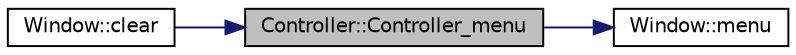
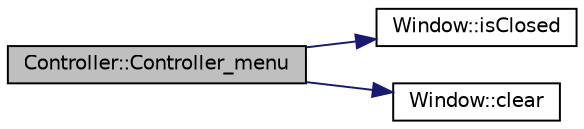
  digraph {
    rankdir=LR
    node [color=black fillcolor=white fontname=Helvetica fontsize=10 shape=record style=filled]
    edge [color=midnightblue fontname=Helvetica fontsize=10 labelfontname=Helvetica labelfontsize=10 style=solid]
    n1 [fillcolor=grey75 fontcolor=black height=0.2 label="Controller::Controller_menu" width=0.4]
-   n2 [height=0.2 label="Window::menu" width=0.4]
+   n2 [height=0.2 label="Window::isClosed" width=0.4]
    n3 [height=0.2 label="Window::clear" width=0.4]
    n1 -> n2
-   n3 -> n1
+   n1 -> n3
  }
